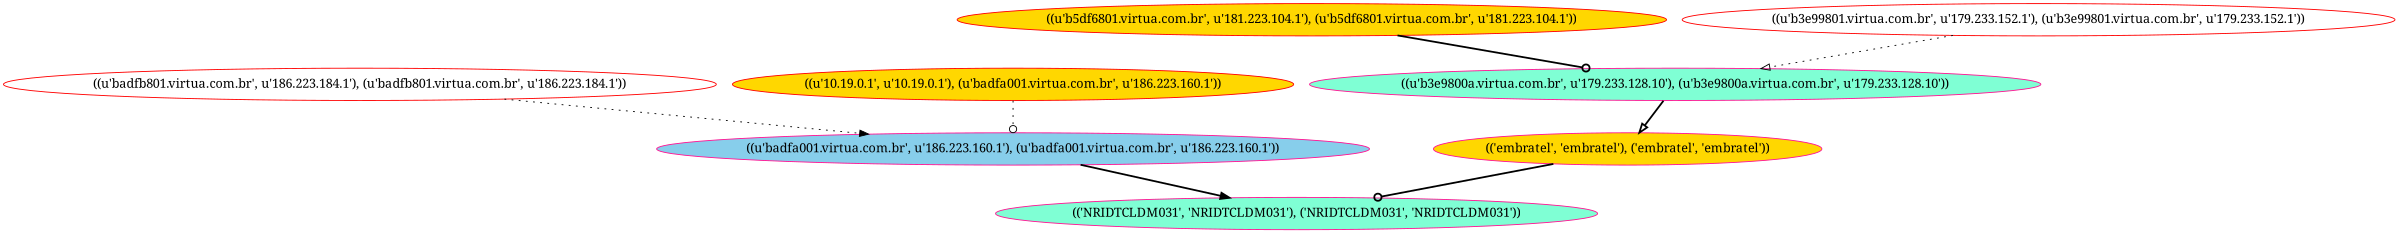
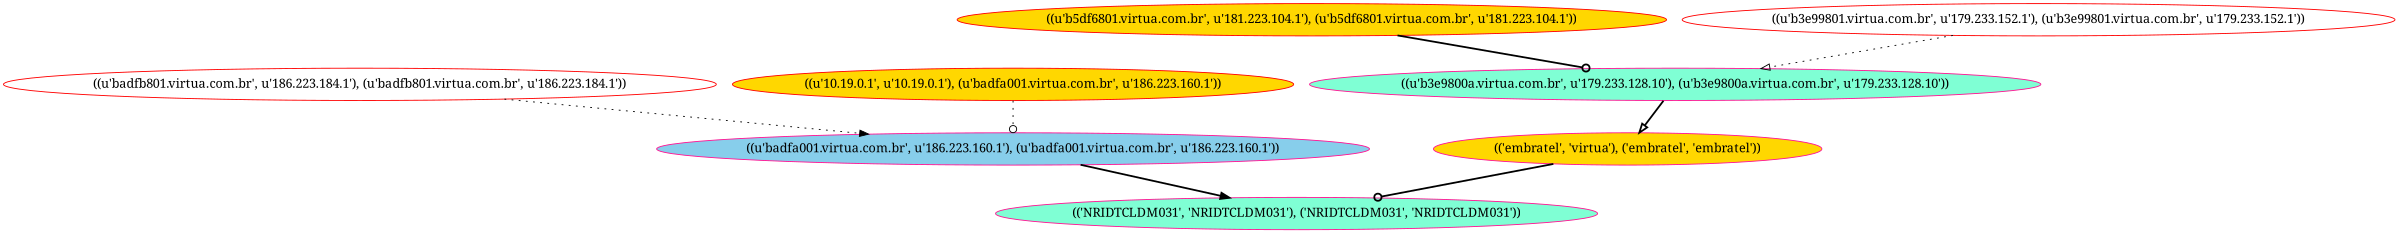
  digraph {
    fontname="Noto Serif"
    node [style=filled fillcolor=gold color=red fontname="Noto Serif"]
    edge [style=bold arrowhead=odot fontname="Noto Serif"]
    "((u'badfb801.virtua.com.br', u'186.223.184.1'), (u'badfb801.virtua.com.br', u'186.223.184.1'))" [fillcolor=white]
    "((u'badfa001.virtua.com.br', u'186.223.160.1'), (u'badfa001.virtua.com.br', u'186.223.160.1'))" [fillcolor=skyblue color=deeppink]
    "(('NRIDTCLDM031', 'NRIDTCLDM031'), ('NRIDTCLDM031', 'NRIDTCLDM031'))" [fillcolor=aquamarine color=deeppink]
    "((u'b3e9800a.virtua.com.br', u'179.233.128.10'), (u'b3e9800a.virtua.com.br', u'179.233.128.10'))" [fillcolor=aquamarine color=deeppink]
-   "(('embratel', 'embratel'), ('embratel', 'embratel'))" [color=deeppink]
+   "(('embratel', 'embratel'), ('embratel', 'embratel'))" [color=deeppink label="(('embratel', 'virtua'), ('embratel', 'embratel'))"]
    "((u'b5df6801.virtua.com.br', u'181.223.104.1'), (u'b5df6801.virtua.com.br', u'181.223.104.1'))"
    "((u'b3e99801.virtua.com.br', u'179.233.152.1'), (u'b3e99801.virtua.com.br', u'179.233.152.1'))" [fillcolor=white]
    "((u'10.19.0.1', u'10.19.0.1'), (u'badfa001.virtua.com.br', u'186.223.160.1'))"
    "((u'badfb801.virtua.com.br', u'186.223.184.1'), (u'badfb801.virtua.com.br', u'186.223.184.1'))" -> "((u'badfa001.virtua.com.br', u'186.223.160.1'), (u'badfa001.virtua.com.br', u'186.223.160.1'))" [style=dotted arrowhead=normal]
    "((u'badfa001.virtua.com.br', u'186.223.160.1'), (u'badfa001.virtua.com.br', u'186.223.160.1'))" -> "(('NRIDTCLDM031', 'NRIDTCLDM031'), ('NRIDTCLDM031', 'NRIDTCLDM031'))" [arrowhead=normal]
    "((u'b3e9800a.virtua.com.br', u'179.233.128.10'), (u'b3e9800a.virtua.com.br', u'179.233.128.10'))" -> "(('embratel', 'embratel'), ('embratel', 'embratel'))" [arrowhead=onormal]
    "(('embratel', 'embratel'), ('embratel', 'embratel'))" -> "(('NRIDTCLDM031', 'NRIDTCLDM031'), ('NRIDTCLDM031', 'NRIDTCLDM031'))"
    "((u'b5df6801.virtua.com.br', u'181.223.104.1'), (u'b5df6801.virtua.com.br', u'181.223.104.1'))" -> "((u'b3e9800a.virtua.com.br', u'179.233.128.10'), (u'b3e9800a.virtua.com.br', u'179.233.128.10'))"
    "((u'b3e99801.virtua.com.br', u'179.233.152.1'), (u'b3e99801.virtua.com.br', u'179.233.152.1'))" -> "((u'b3e9800a.virtua.com.br', u'179.233.128.10'), (u'b3e9800a.virtua.com.br', u'179.233.128.10'))" [style=dotted arrowhead=onormal]
    "((u'10.19.0.1', u'10.19.0.1'), (u'badfa001.virtua.com.br', u'186.223.160.1'))" -> "((u'badfa001.virtua.com.br', u'186.223.160.1'), (u'badfa001.virtua.com.br', u'186.223.160.1'))" [style=dotted]
  }
